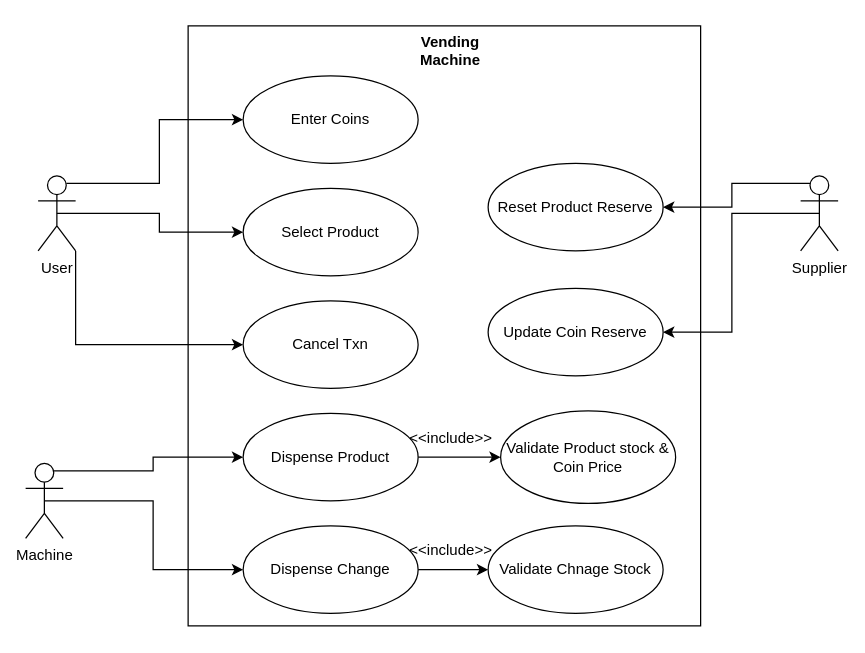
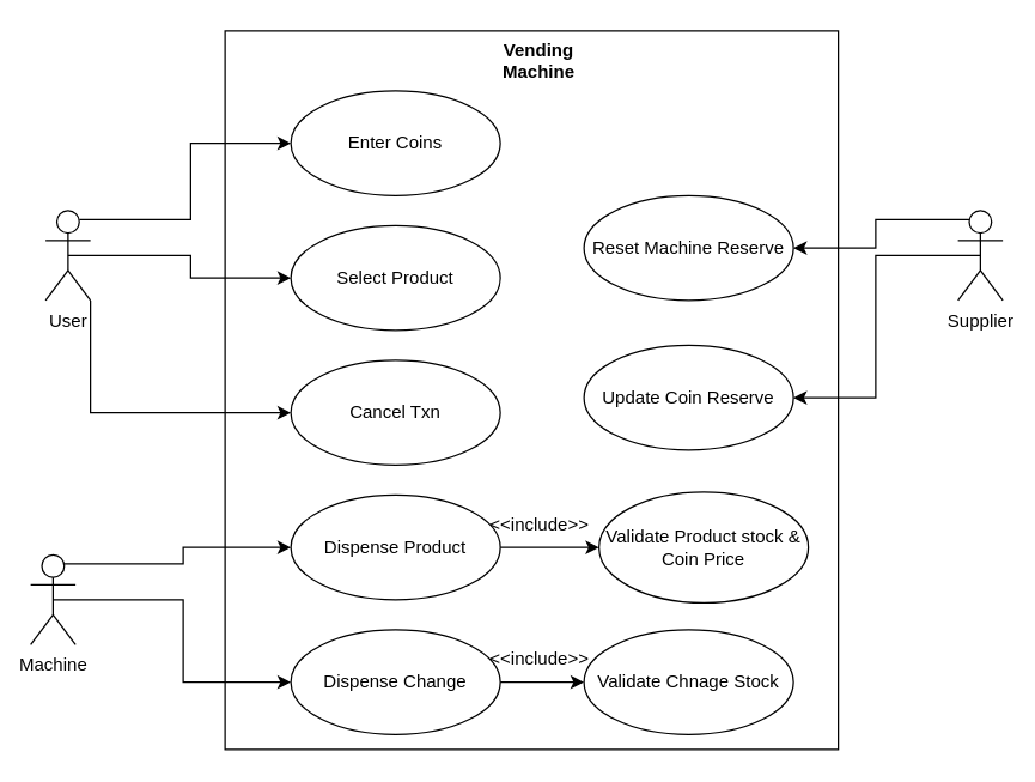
  <mxCell id="0" />
  <mxCell id="1" parent="0" />
  <mxCell id="2" value="Enter Coins" style="ellipse;whiteSpace=wrap;html=1;" vertex="1" parent="1"><mxGeometry x="194" y="60" width="140" height="70" as="geometry" /></mxCell>
  <mxCell id="3" value="Select Product" style="ellipse;whiteSpace=wrap;html=1;" vertex="1" parent="1"><mxGeometry x="194" y="150" width="140" height="70" as="geometry" /></mxCell>
  <mxCell id="4" value="Cancel Txn" style="ellipse;whiteSpace=wrap;html=1;" vertex="1" parent="1"><mxGeometry x="194" y="240" width="140" height="70" as="geometry" /></mxCell>
- <mxCell id="5" value="Reset Product Reserve" style="ellipse;whiteSpace=wrap;html=1;" vertex="1" parent="1"><mxGeometry x="390" y="130" width="140" height="70" as="geometry" /></mxCell>
+ <mxCell id="5" value="Reset Machine Reserve" style="ellipse;whiteSpace=wrap;html=1;" vertex="1" parent="1"><mxGeometry x="390" y="130" width="140" height="70" as="geometry" /></mxCell>
  <mxCell id="6" value="Update Coin Reserve" style="ellipse;whiteSpace=wrap;html=1;" vertex="1" parent="1"><mxGeometry x="390" y="230" width="140" height="70" as="geometry" /></mxCell>
  <mxCell id="7" style="edgeStyle=orthogonalEdgeStyle;rounded=0;orthogonalLoop=1;jettySize=auto;html=1;exitX=1;exitY=0.5;exitDx=0;exitDy=0;entryX=0;entryY=0.5;entryDx=0;entryDy=0;" edge="1" parent="1" source="8" target="11"><mxGeometry relative="1" as="geometry" /></mxCell>
  <mxCell id="8" value="Dispense Product" style="ellipse;whiteSpace=wrap;html=1;" vertex="1" parent="1"><mxGeometry x="194" y="330" width="140" height="70" as="geometry" /></mxCell>
  <mxCell id="9" style="edgeStyle=orthogonalEdgeStyle;rounded=0;orthogonalLoop=1;jettySize=auto;html=1;exitX=1;exitY=0.5;exitDx=0;exitDy=0;" edge="1" parent="1" source="10" target="12"><mxGeometry relative="1" as="geometry" /></mxCell>
  <mxCell id="10" value="Dispense Change" style="ellipse;whiteSpace=wrap;html=1;" vertex="1" parent="1"><mxGeometry x="194" y="420" width="140" height="70" as="geometry" /></mxCell>
  <mxCell id="11" value="Validate Product stock &amp;amp;&lt;br&gt;Coin Price" style="ellipse;whiteSpace=wrap;html=1;" vertex="1" parent="1"><mxGeometry x="400" y="328" width="140" height="74" as="geometry" /></mxCell>
  <mxCell id="12" value="Validate Chnage Stock" style="ellipse;whiteSpace=wrap;html=1;" vertex="1" parent="1"><mxGeometry x="390" y="420" width="140" height="70" as="geometry" /></mxCell>
  <mxCell id="13" style="edgeStyle=orthogonalEdgeStyle;rounded=0;orthogonalLoop=1;jettySize=auto;html=1;exitX=0.75;exitY=0.1;exitDx=0;exitDy=0;exitPerimeter=0;entryX=0;entryY=0.5;entryDx=0;entryDy=0;" edge="1" parent="1" source="15" target="8"><mxGeometry relative="1" as="geometry" /></mxCell>
  <mxCell id="14" style="edgeStyle=orthogonalEdgeStyle;rounded=0;orthogonalLoop=1;jettySize=auto;html=1;exitX=0.5;exitY=0.5;exitDx=0;exitDy=0;exitPerimeter=0;entryX=0;entryY=0.5;entryDx=0;entryDy=0;" edge="1" parent="1" source="15" target="10"><mxGeometry relative="1" as="geometry" /></mxCell>
  <mxCell id="15" value="Machine" style="shape=umlActor;verticalLabelPosition=bottom;labelBackgroundColor=#ffffff;verticalAlign=top;html=1;" vertex="1" parent="1"><mxGeometry x="20" y="370" width="30" height="60" as="geometry" /></mxCell>
  <mxCell id="16" style="edgeStyle=orthogonalEdgeStyle;rounded=0;orthogonalLoop=1;jettySize=auto;html=1;exitX=0.5;exitY=0.5;exitDx=0;exitDy=0;exitPerimeter=0;entryX=0;entryY=0.5;entryDx=0;entryDy=0;" edge="1" parent="1" source="19" target="3"><mxGeometry relative="1" as="geometry" /></mxCell>
  <mxCell id="17" style="edgeStyle=orthogonalEdgeStyle;rounded=0;orthogonalLoop=1;jettySize=auto;html=1;exitX=0.75;exitY=0.1;exitDx=0;exitDy=0;exitPerimeter=0;entryX=0;entryY=0.5;entryDx=0;entryDy=0;" edge="1" parent="1" source="19" target="2"><mxGeometry relative="1" as="geometry" /></mxCell>
  <mxCell id="18" style="edgeStyle=orthogonalEdgeStyle;rounded=0;orthogonalLoop=1;jettySize=auto;html=1;exitX=1;exitY=1;exitDx=0;exitDy=0;exitPerimeter=0;entryX=0;entryY=0.5;entryDx=0;entryDy=0;" edge="1" parent="1" source="19" target="4"><mxGeometry relative="1" as="geometry" /></mxCell>
  <mxCell id="19" value="User" style="shape=umlActor;verticalLabelPosition=bottom;labelBackgroundColor=#ffffff;verticalAlign=top;html=1;" vertex="1" parent="1"><mxGeometry x="30" y="140" width="30" height="60" as="geometry" /></mxCell>
  <mxCell id="20" style="edgeStyle=orthogonalEdgeStyle;rounded=0;orthogonalLoop=1;jettySize=auto;html=1;exitX=0.25;exitY=0.1;exitDx=0;exitDy=0;exitPerimeter=0;entryX=1;entryY=0.5;entryDx=0;entryDy=0;" edge="1" parent="1" source="22" target="5"><mxGeometry relative="1" as="geometry" /></mxCell>
  <mxCell id="21" style="edgeStyle=orthogonalEdgeStyle;rounded=0;orthogonalLoop=1;jettySize=auto;html=1;exitX=0.5;exitY=0.5;exitDx=0;exitDy=0;exitPerimeter=0;entryX=1;entryY=0.5;entryDx=0;entryDy=0;" edge="1" parent="1" source="22" target="6"><mxGeometry relative="1" as="geometry" /></mxCell>
  <mxCell id="22" value="Supplier" style="shape=umlActor;verticalLabelPosition=bottom;labelBackgroundColor=#ffffff;verticalAlign=top;html=1;" vertex="1" parent="1"><mxGeometry x="640" y="140" width="30" height="60" as="geometry" /></mxCell>
  <mxCell id="23" value="&amp;lt;&amp;lt;include&amp;gt;&amp;gt;" style="text;html=1;align=center;verticalAlign=middle;resizable=0;points=[];autosize=1;" vertex="1" parent="1"><mxGeometry x="320" y="340" width="80" height="20" as="geometry" /></mxCell>
  <mxCell id="24" value="&amp;lt;&amp;lt;include&amp;gt;&amp;gt;" style="text;html=1;align=center;verticalAlign=middle;resizable=0;points=[];autosize=1;" vertex="1" parent="1"><mxGeometry x="320" y="430" width="80" height="20" as="geometry" /></mxCell>
  <mxCell id="25" value="" style="rounded=0;whiteSpace=wrap;html=1;fillColor=none;" vertex="1" parent="1"><mxGeometry x="150" y="20" width="410" height="480" as="geometry" /></mxCell>
  <mxCell id="26" value="Vending Machine" style="text;html=1;strokeColor=none;fillColor=none;align=center;verticalAlign=middle;whiteSpace=wrap;rounded=0;fontStyle=1" vertex="1" parent="1"><mxGeometry x="340" y="30" width="40" height="20" as="geometry" /></mxCell>
